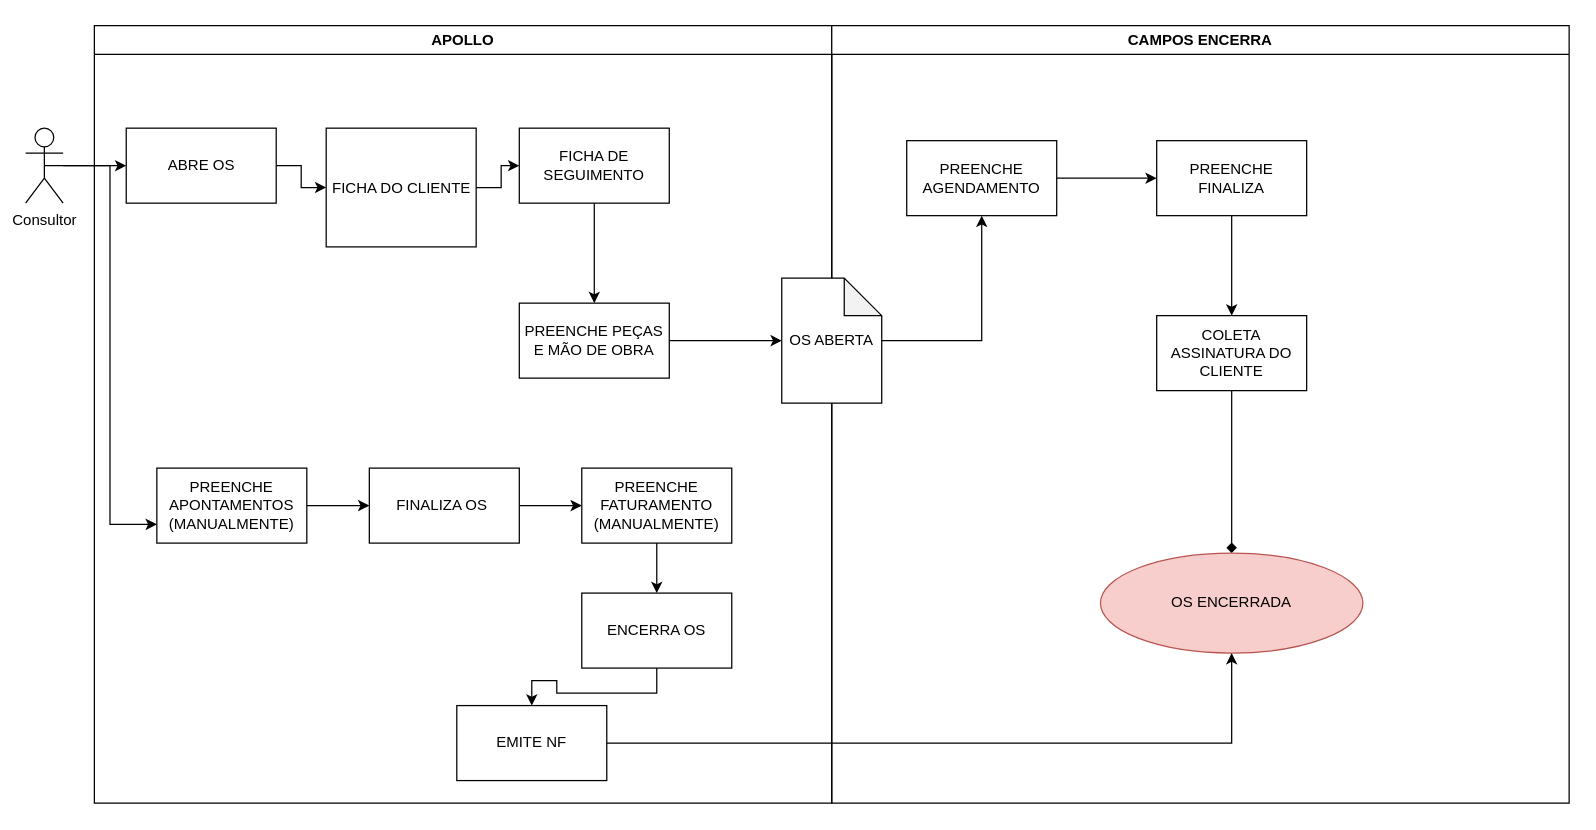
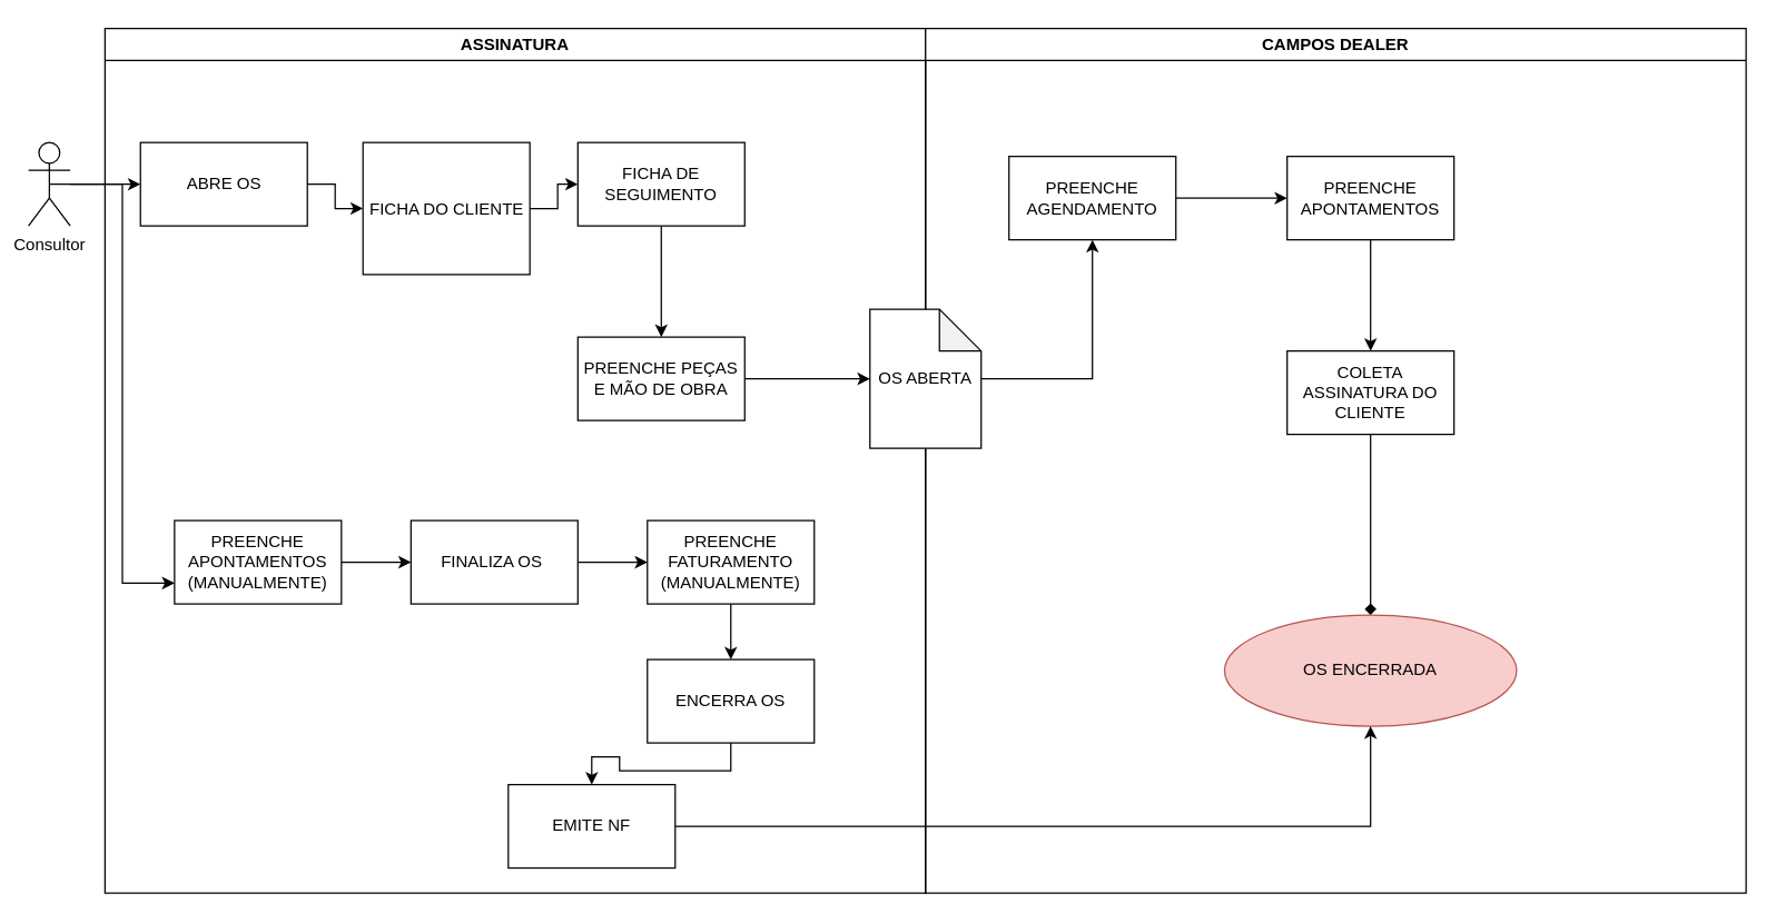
  <mxCell id="0" />
  <mxCell id="1" parent="0" />
- <mxCell id="2" value="APOLLO" style="swimlane;whiteSpace=wrap" parent="1" vertex="1"><mxGeometry x="75" y="20" width="590" height="622" as="geometry" /></mxCell>
+ <mxCell id="2" value="ASSINATURA" style="swimlane;whiteSpace=wrap" parent="1" vertex="1"><mxGeometry x="75" y="20" width="590" height="622" as="geometry" /></mxCell>
  <mxCell id="3" value="" style="edgeStyle=orthogonalEdgeStyle;rounded=0;orthogonalLoop=1;jettySize=auto;html=1;" edge="1" parent="2" source="4" target="6"><mxGeometry relative="1" as="geometry" /></mxCell>
  <mxCell id="4" value="ABRE OS" style="rounded=0;whiteSpace=wrap;html=1;" vertex="1" parent="2"><mxGeometry x="25.5" y="82" width="120" height="60" as="geometry" /></mxCell>
  <mxCell id="5" value="" style="edgeStyle=orthogonalEdgeStyle;rounded=0;orthogonalLoop=1;jettySize=auto;html=1;" edge="1" parent="2" source="6" target="8"><mxGeometry relative="1" as="geometry" /></mxCell>
  <mxCell id="6" value="FICHA DO CLIENTE" style="rounded=0;whiteSpace=wrap;html=1;" vertex="1" parent="2"><mxGeometry x="185.5" y="82" width="120" height="95" as="geometry" /></mxCell>
  <mxCell id="7" value="" style="edgeStyle=orthogonalEdgeStyle;rounded=0;orthogonalLoop=1;jettySize=auto;html=1;" edge="1" parent="2" source="8" target="9"><mxGeometry relative="1" as="geometry" /></mxCell>
  <mxCell id="8" value="FICHA DE SEGUIMENTO" style="rounded=0;whiteSpace=wrap;html=1;" vertex="1" parent="2"><mxGeometry x="340" y="82" width="120" height="60" as="geometry" /></mxCell>
  <mxCell id="9" value="PREENCHE PEÇAS E MÃO DE OBRA" style="rounded=0;whiteSpace=wrap;html=1;" vertex="1" parent="2"><mxGeometry x="340" y="222" width="120" height="60" as="geometry" /></mxCell>
  <mxCell id="10" value="" style="edgeStyle=orthogonalEdgeStyle;rounded=0;orthogonalLoop=1;jettySize=auto;html=1;" edge="1" parent="2" source="11" target="13"><mxGeometry relative="1" as="geometry" /></mxCell>
  <mxCell id="11" value="PREENCHE APONTAMENTOS (MANUALMENTE)" style="rounded=0;whiteSpace=wrap;html=1;" vertex="1" parent="2"><mxGeometry x="50" y="354" width="120" height="60" as="geometry" /></mxCell>
  <mxCell id="12" value="" style="edgeStyle=orthogonalEdgeStyle;rounded=0;orthogonalLoop=1;jettySize=auto;html=1;" edge="1" parent="2" source="13" target="15"><mxGeometry relative="1" as="geometry" /></mxCell>
  <mxCell id="13" value="FINALIZA OS&amp;nbsp;" style="rounded=0;whiteSpace=wrap;html=1;" vertex="1" parent="2"><mxGeometry x="220" y="354" width="120" height="60" as="geometry" /></mxCell>
  <mxCell id="14" value="" style="edgeStyle=orthogonalEdgeStyle;rounded=0;orthogonalLoop=1;jettySize=auto;html=1;" edge="1" parent="2" source="15" target="17"><mxGeometry relative="1" as="geometry" /></mxCell>
  <mxCell id="15" value="PREENCHE FATURAMENTO (MANUALMENTE)" style="rounded=0;whiteSpace=wrap;html=1;" vertex="1" parent="2"><mxGeometry x="390" y="354" width="120" height="60" as="geometry" /></mxCell>
  <mxCell id="16" value="" style="edgeStyle=orthogonalEdgeStyle;rounded=0;orthogonalLoop=1;jettySize=auto;html=1;" edge="1" parent="2" source="17" target="18"><mxGeometry relative="1" as="geometry" /></mxCell>
  <mxCell id="17" value="ENCERRA OS" style="whiteSpace=wrap;html=1;rounded=0;" vertex="1" parent="2"><mxGeometry x="390" y="454" width="120" height="60" as="geometry" /></mxCell>
  <mxCell id="18" value="EMITE NF" style="whiteSpace=wrap;html=1;rounded=0;" vertex="1" parent="2"><mxGeometry x="290" y="544" width="120" height="60" as="geometry" /></mxCell>
- <mxCell id="19" value="CAMPOS ENCERRA" style="swimlane;whiteSpace=wrap;startSize=23;" parent="1" vertex="1"><mxGeometry x="665" y="20" width="590" height="622" as="geometry" /></mxCell>
+ <mxCell id="19" value="CAMPOS DEALER" style="swimlane;whiteSpace=wrap;startSize=23;" parent="1" vertex="1"><mxGeometry x="665" y="20" width="590" height="622" as="geometry" /></mxCell>
  <mxCell id="20" value="" style="edgeStyle=orthogonalEdgeStyle;rounded=0;orthogonalLoop=1;jettySize=auto;html=1;" edge="1" parent="19" source="21" target="23"><mxGeometry relative="1" as="geometry" /></mxCell>
  <mxCell id="21" value="PREENCHE AGENDAMENTO" style="whiteSpace=wrap;html=1;" vertex="1" parent="19"><mxGeometry x="60" y="92" width="120" height="60" as="geometry" /></mxCell>
  <mxCell id="22" value="" style="edgeStyle=orthogonalEdgeStyle;rounded=0;orthogonalLoop=1;jettySize=auto;html=1;" edge="1" parent="19" source="23" target="25"><mxGeometry relative="1" as="geometry" /></mxCell>
- <mxCell id="23" value="PREENCHE FINALIZA" style="whiteSpace=wrap;html=1;" vertex="1" parent="19"><mxGeometry x="260" y="92" width="120" height="60" as="geometry" /></mxCell>
+ <mxCell id="23" value="PREENCHE APONTAMENTOS" style="whiteSpace=wrap;html=1;" vertex="1" parent="19"><mxGeometry x="260" y="92" width="120" height="60" as="geometry" /></mxCell>
  <mxCell id="24" style="edgeStyle=orthogonalEdgeStyle;rounded=0;orthogonalLoop=1;jettySize=auto;html=1;exitX=0.5;exitY=1;exitDx=0;exitDy=0;endArrow=diamond;" edge="1" parent="19" source="25" target="26"><mxGeometry relative="1" as="geometry" /></mxCell>
  <mxCell id="25" value="COLETA ASSINATURA DO CLIENTE" style="whiteSpace=wrap;html=1;" vertex="1" parent="19"><mxGeometry x="260" y="232" width="120" height="60" as="geometry" /></mxCell>
  <mxCell id="26" value="OS ENCERRADA" style="ellipse;whiteSpace=wrap;html=1;rounded=0;fillColor=#f8cecc;strokeColor=#b85450;" vertex="1" parent="19"><mxGeometry x="215" y="422" width="210" height="80" as="geometry" /></mxCell>
  <mxCell id="27" value="" style="edgeStyle=orthogonalEdgeStyle;rounded=0;orthogonalLoop=1;jettySize=auto;html=1;" edge="1" parent="1" source="29" target="4"><mxGeometry relative="1" as="geometry" /></mxCell>
  <mxCell id="28" style="edgeStyle=orthogonalEdgeStyle;rounded=0;orthogonalLoop=1;jettySize=auto;html=1;exitX=0.5;exitY=0.5;exitDx=0;exitDy=0;exitPerimeter=0;entryX=0;entryY=0.75;entryDx=0;entryDy=0;" edge="1" parent="1" source="29" target="11"><mxGeometry relative="1" as="geometry" /></mxCell>
  <mxCell id="29" value="Consultor" style="shape=umlActor;verticalLabelPosition=bottom;verticalAlign=top;html=1;outlineConnect=0;" vertex="1" parent="1"><mxGeometry x="20" y="102" width="30" height="60" as="geometry" /></mxCell>
  <mxCell id="30" value="" style="edgeStyle=orthogonalEdgeStyle;rounded=0;orthogonalLoop=1;jettySize=auto;html=1;" edge="1" parent="1" source="31" target="21"><mxGeometry relative="1" as="geometry" /></mxCell>
  <mxCell id="31" value="OS ABERTA" style="shape=note;whiteSpace=wrap;html=1;backgroundOutline=1;darkOpacity=0.05;" vertex="1" parent="1"><mxGeometry x="625" y="222" width="80" height="100" as="geometry" /></mxCell>
  <mxCell id="32" value="" style="edgeStyle=orthogonalEdgeStyle;rounded=0;orthogonalLoop=1;jettySize=auto;html=1;" edge="1" parent="1" source="9" target="31"><mxGeometry relative="1" as="geometry" /></mxCell>
  <mxCell id="33" value="" style="edgeStyle=orthogonalEdgeStyle;rounded=0;orthogonalLoop=1;jettySize=auto;html=1;" edge="1" parent="1" source="18" target="26"><mxGeometry relative="1" as="geometry" /></mxCell>
